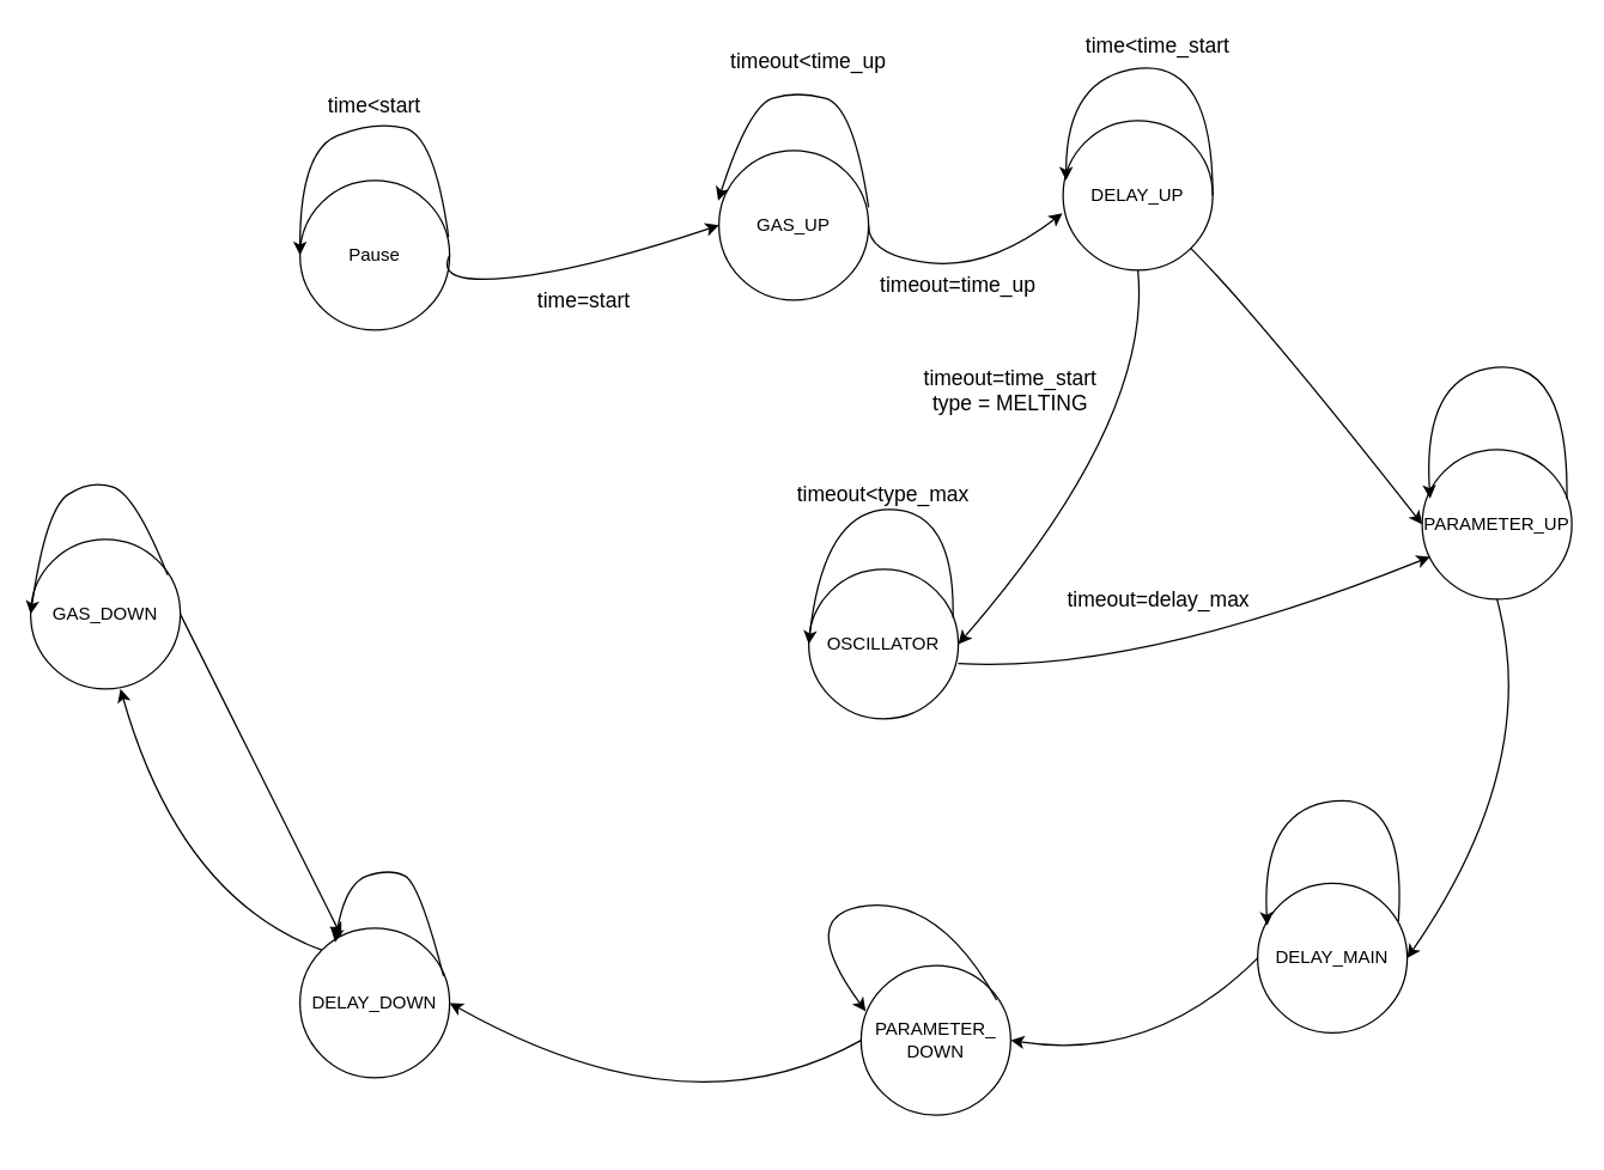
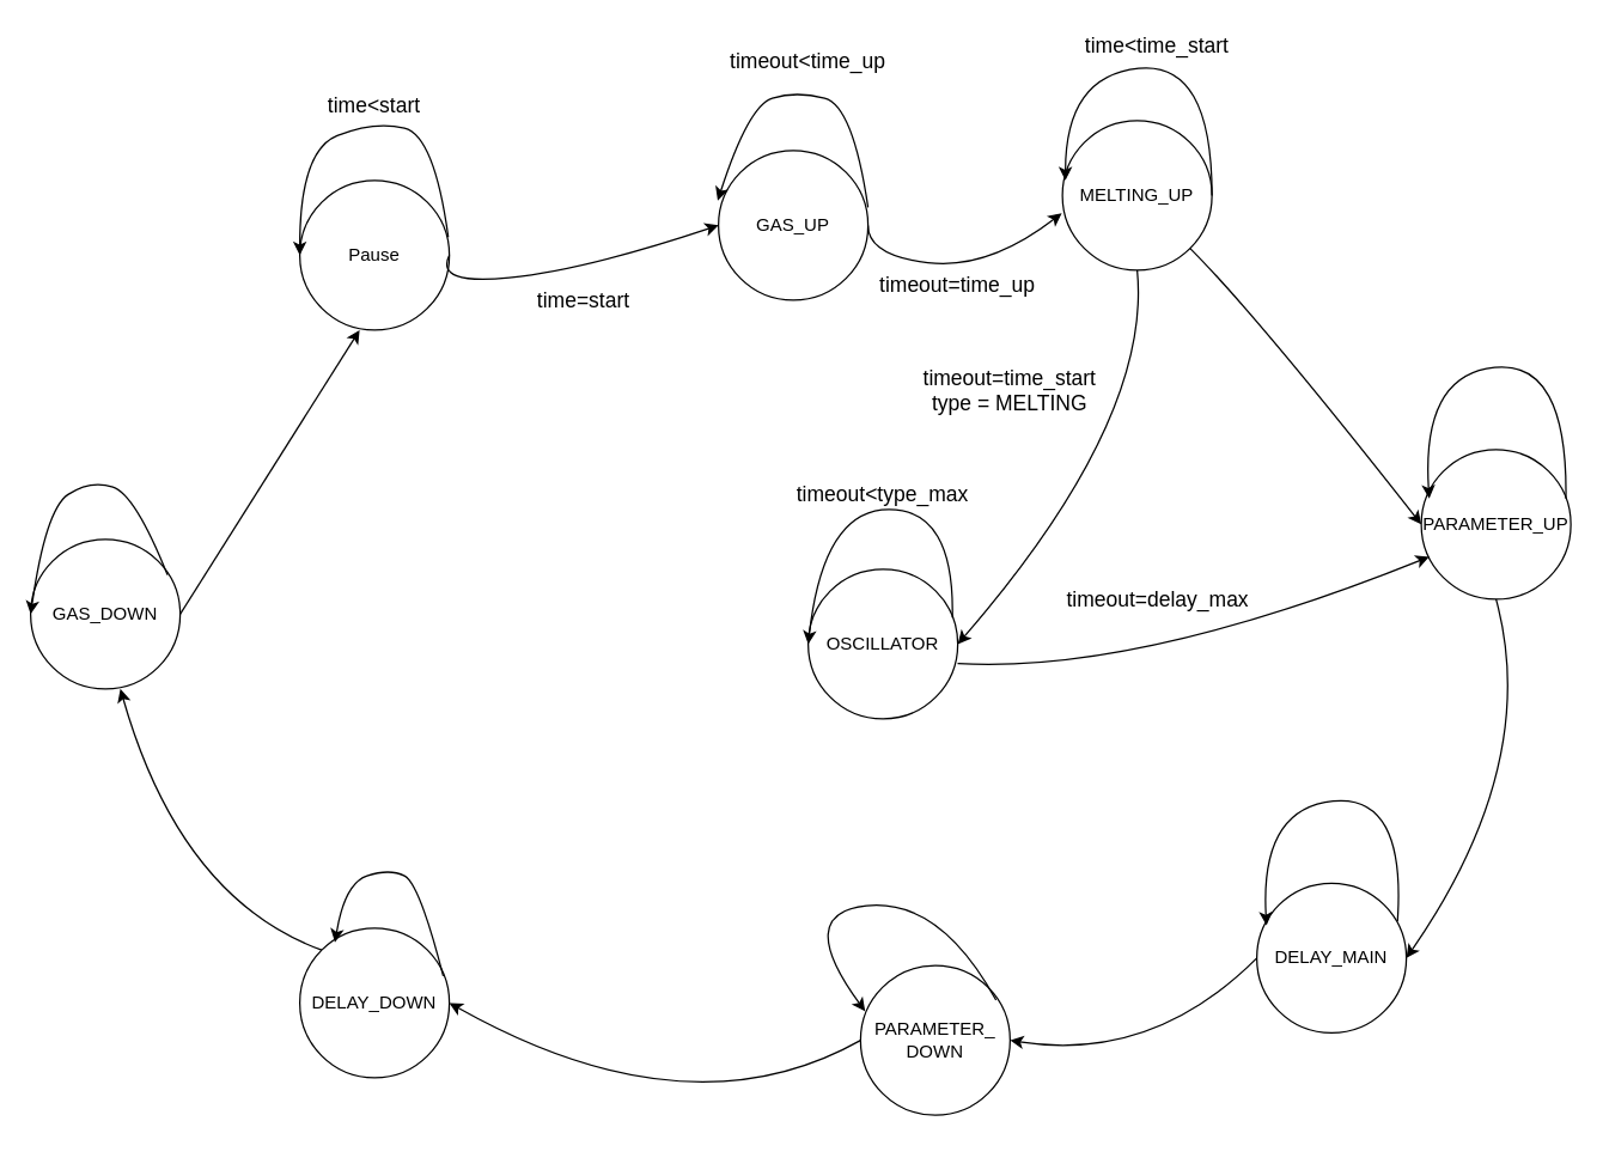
  <mxCell id="0" />
  <mxCell id="1" parent="0" />
  <mxCell id="2" value="Pause" style="ellipse;whiteSpace=wrap;html=1;aspect=fixed;" vertex="1" parent="1"><mxGeometry x="200" y="120" width="100" height="100" as="geometry" /></mxCell>
  <mxCell id="3" value="GAS_UP" style="ellipse;whiteSpace=wrap;html=1;aspect=fixed;" vertex="1" parent="1"><mxGeometry x="480" y="100" width="100" height="100" as="geometry" /></mxCell>
  <mxCell id="4" value="GAS_DOWN" style="ellipse;whiteSpace=wrap;html=1;aspect=fixed;" vertex="1" parent="1"><mxGeometry x="20" y="360" width="100" height="100" as="geometry" /></mxCell>
- <mxCell id="5" value="DELAY_UP" style="ellipse;whiteSpace=wrap;html=1;aspect=fixed;" vertex="1" parent="1"><mxGeometry x="710" y="80" width="100" height="100" as="geometry" /></mxCell>
+ <mxCell id="5" value="MELTING_UP" style="ellipse;whiteSpace=wrap;html=1;aspect=fixed;" vertex="1" parent="1"><mxGeometry x="710" y="80" width="100" height="100" as="geometry" /></mxCell>
  <mxCell id="6" value="OSCILLATOR" style="ellipse;whiteSpace=wrap;html=1;aspect=fixed;" vertex="1" parent="1"><mxGeometry x="540" y="380" width="100" height="100" as="geometry" /></mxCell>
  <mxCell id="7" value="PARAMETER_UP" style="ellipse;whiteSpace=wrap;html=1;aspect=fixed;" vertex="1" parent="1"><mxGeometry x="950" y="300" width="100" height="100" as="geometry" /></mxCell>
  <mxCell id="8" value="PARAMETER_&lt;br&gt;DOWN" style="ellipse;whiteSpace=wrap;html=1;aspect=fixed;" vertex="1" parent="1"><mxGeometry x="575" y="645" width="100" height="100" as="geometry" /></mxCell>
  <mxCell id="9" value="DELAY_MAIN" style="ellipse;whiteSpace=wrap;html=1;aspect=fixed;" vertex="1" parent="1"><mxGeometry x="840" y="590" width="100" height="100" as="geometry" /></mxCell>
  <mxCell id="10" value="DELAY_DOWN" style="ellipse;whiteSpace=wrap;html=1;aspect=fixed;" vertex="1" parent="1"><mxGeometry x="200" y="620" width="100" height="100" as="geometry" /></mxCell>
  <mxCell id="11" value="" style="curved=1;endArrow=classic;html=1;entryX=0;entryY=0.5;entryDx=0;entryDy=0;exitX=1;exitY=0.5;exitDx=0;exitDy=0;" edge="1" parent="1" source="2" target="3"><mxGeometry width="50" height="50" relative="1" as="geometry"><mxPoint x="630" y="660" as="sourcePoint" /><mxPoint x="680" y="610" as="targetPoint" /><Array as="points"><mxPoint x="290" y="190" /><mxPoint x="390" y="180" /></Array></mxGeometry></mxCell>
  <mxCell id="12" value="" style="curved=1;endArrow=classic;html=1;entryX=-0.004;entryY=0.619;entryDx=0;entryDy=0;exitX=1;exitY=0.5;exitDx=0;exitDy=0;entryPerimeter=0;" edge="1" parent="1" source="3" target="5"><mxGeometry width="50" height="50" relative="1" as="geometry"><mxPoint x="250" y="170" as="sourcePoint" /><mxPoint x="460" y="160" as="targetPoint" /><Array as="points"><mxPoint x="580" y="170" /><mxPoint x="660" y="180" /></Array></mxGeometry></mxCell>
  <mxCell id="13" value="" style="curved=1;endArrow=classic;html=1;entryX=0;entryY=0.5;entryDx=0;entryDy=0;exitX=1;exitY=1;exitDx=0;exitDy=0;" edge="1" parent="1" source="5" target="7"><mxGeometry width="50" height="50" relative="1" as="geometry"><mxPoint x="560" y="160" as="sourcePoint" /><mxPoint x="719.6" y="151.9" as="targetPoint" /><Array as="points"><mxPoint x="840" y="210" /></Array></mxGeometry></mxCell>
  <mxCell id="14" value="" style="curved=1;endArrow=classic;html=1;entryX=1;entryY=0.5;entryDx=0;entryDy=0;exitX=0.5;exitY=1;exitDx=0;exitDy=0;" edge="1" parent="1" source="5" target="6"><mxGeometry width="50" height="50" relative="1" as="geometry"><mxPoint x="805.355" y="175.355" as="sourcePoint" /><mxPoint x="987" y="317.6" as="targetPoint" /><Array as="points"><mxPoint x="770" y="280" /></Array></mxGeometry></mxCell>
  <mxCell id="15" value="" style="curved=1;endArrow=classic;html=1;entryX=1;entryY=0.5;entryDx=0;entryDy=0;exitX=0.5;exitY=1;exitDx=0;exitDy=0;" edge="1" parent="1" source="7" target="9"><mxGeometry width="50" height="50" relative="1" as="geometry"><mxPoint x="805.355" y="175.355" as="sourcePoint" /><mxPoint x="987" y="317.6" as="targetPoint" /><Array as="points"><mxPoint x="1030" y="510" /></Array></mxGeometry></mxCell>
  <mxCell id="16" value="" style="curved=1;endArrow=classic;html=1;entryX=1;entryY=0.5;entryDx=0;entryDy=0;exitX=0;exitY=0.5;exitDx=0;exitDy=0;" edge="1" parent="1" source="9" target="8"><mxGeometry width="50" height="50" relative="1" as="geometry"><mxPoint x="1010" y="410" as="sourcePoint" /><mxPoint x="921.9" y="601" as="targetPoint" /><Array as="points"><mxPoint x="770" y="710" /></Array></mxGeometry></mxCell>
  <mxCell id="17" value="" style="curved=1;endArrow=classic;html=1;entryX=1;entryY=0.5;entryDx=0;entryDy=0;exitX=0;exitY=0.5;exitDx=0;exitDy=0;" edge="1" parent="1" source="8" target="10"><mxGeometry width="50" height="50" relative="1" as="geometry"><mxPoint x="530" y="690" as="sourcePoint" /><mxPoint x="320" y="760" as="targetPoint" /><Array as="points"><mxPoint x="460" y="760" /></Array></mxGeometry></mxCell>
  <mxCell id="18" value="" style="curved=1;endArrow=classic;html=1;entryX=1;entryY=0.5;entryDx=0;entryDy=0;exitX=0;exitY=0;exitDx=0;exitDy=0;" edge="1" parent="1" source="10"><mxGeometry width="50" height="50" relative="1" as="geometry"><mxPoint x="310" y="500" as="sourcePoint" /><mxPoint x="80" y="460" as="targetPoint" /><Array as="points"><mxPoint x="120" y="600" /></Array></mxGeometry></mxCell>
- <mxCell id="19" value="" style="endArrow=classic;html=1;exitX=1;exitY=0.5;exitDx=0;exitDy=0;" edge="1" parent="1" source="4" target="10"><mxGeometry width="50" height="50" relative="1" as="geometry"><mxPoint x="430" y="360" as="sourcePoint" /><mxPoint x="480" y="310" as="targetPoint" /></mxGeometry></mxCell>
+ <mxCell id="19" value="" style="endArrow=classic;html=1;exitX=1;exitY=0.5;exitDx=0;exitDy=0;entryX=0.4;entryY=1;entryDx=0;entryDy=0;entryPerimeter=0;" edge="1" parent="1" source="4" target="2"><mxGeometry width="50" height="50" relative="1" as="geometry"><mxPoint x="430" y="360" as="sourcePoint" /><mxPoint x="480" y="310" as="targetPoint" /></mxGeometry></mxCell>
  <mxCell id="20" value="" style="curved=1;endArrow=classic;html=1;entryX=0.053;entryY=0.716;entryDx=0;entryDy=0;exitX=0.999;exitY=0.63;exitDx=0;exitDy=0;entryPerimeter=0;exitPerimeter=0;" edge="1" parent="1" source="6" target="7"><mxGeometry width="50" height="50" relative="1" as="geometry"><mxPoint x="709.995" y="317.755" as="sourcePoint" /><mxPoint x="891.64" y="460" as="targetPoint" /><Array as="points"><mxPoint x="760" y="450" /></Array></mxGeometry></mxCell>
  <mxCell id="21" value="" style="curved=1;endArrow=classic;html=1;entryX=0;entryY=0.5;entryDx=0;entryDy=0;exitX=0.993;exitY=0.379;exitDx=0;exitDy=0;exitPerimeter=0;" edge="1" parent="1" source="2" target="2"><mxGeometry width="50" height="50" relative="1" as="geometry"><mxPoint x="360" y="40" as="sourcePoint" /><mxPoint x="130" y="0" as="targetPoint" /><Array as="points"><mxPoint x="290" y="90" /><mxPoint x="250" y="80" /><mxPoint x="200" y="100" /></Array></mxGeometry></mxCell>
  <mxCell id="22" value="" style="curved=1;endArrow=classic;html=1;entryX=-0.005;entryY=0.334;entryDx=0;entryDy=0;entryPerimeter=0;" edge="1" parent="1" target="3"><mxGeometry width="50" height="50" relative="1" as="geometry"><mxPoint x="580" y="138" as="sourcePoint" /><mxPoint x="482" y="150" as="targetPoint" /><Array as="points"><mxPoint x="570" y="70" /><mxPoint x="532" y="60" /><mxPoint x="500" y="70" /></Array></mxGeometry></mxCell>
  <mxCell id="23" value="" style="curved=1;endArrow=classic;html=1;entryX=0;entryY=0.5;entryDx=0;entryDy=0;exitX=1;exitY=0.5;exitDx=0;exitDy=0;" edge="1" parent="1" source="5"><mxGeometry width="50" height="50" relative="1" as="geometry"><mxPoint x="811.3" y="107.9" as="sourcePoint" /><mxPoint x="712" y="120" as="targetPoint" /><Array as="points"><mxPoint x="810" y="40" /><mxPoint x="712" y="50" /></Array></mxGeometry></mxCell>
  <mxCell id="24" value="" style="curved=1;endArrow=classic;html=1;entryX=0.053;entryY=0.327;entryDx=0;entryDy=0;exitX=0.967;exitY=0.327;exitDx=0;exitDy=0;exitPerimeter=0;entryPerimeter=0;" edge="1" parent="1" source="7" target="7"><mxGeometry width="50" height="50" relative="1" as="geometry"><mxPoint x="1048" y="330" as="sourcePoint" /><mxPoint x="950" y="320" as="targetPoint" /><Array as="points"><mxPoint x="1048" y="240" /><mxPoint x="950" y="250" /></Array></mxGeometry></mxCell>
  <mxCell id="25" value="" style="curved=1;endArrow=classic;html=1;entryX=0;entryY=0.5;entryDx=0;entryDy=0;exitX=0.964;exitY=0.324;exitDx=0;exitDy=0;exitPerimeter=0;" edge="1" parent="1" source="6" target="6"><mxGeometry width="50" height="50" relative="1" as="geometry"><mxPoint x="630" y="390" as="sourcePoint" /><mxPoint x="540" y="380" as="targetPoint" /><Array as="points"><mxPoint x="638" y="340" /><mxPoint x="550" y="340" /></Array></mxGeometry></mxCell>
  <mxCell id="26" value="" style="curved=1;endArrow=classic;html=1;entryX=0.065;entryY=0.281;entryDx=0;entryDy=0;exitX=0.941;exitY=0.253;exitDx=0;exitDy=0;exitPerimeter=0;entryPerimeter=0;" edge="1" parent="1" source="9" target="9"><mxGeometry width="50" height="50" relative="1" as="geometry"><mxPoint x="940" y="620" as="sourcePoint" /><mxPoint x="842" y="610" as="targetPoint" /><Array as="points"><mxPoint x="940" y="530" /><mxPoint x="842" y="540" /></Array></mxGeometry></mxCell>
  <mxCell id="27" value="" style="curved=1;endArrow=classic;html=1;entryX=0.031;entryY=0.306;entryDx=0;entryDy=0;exitX=0.906;exitY=0.231;exitDx=0;exitDy=0;exitPerimeter=0;entryPerimeter=0;" edge="1" parent="1" source="8" target="8"><mxGeometry width="50" height="50" relative="1" as="geometry"><mxPoint x="628" y="690" as="sourcePoint" /><mxPoint x="530" y="680" as="targetPoint" /><Array as="points"><mxPoint x="628" y="600" /><mxPoint x="530" y="610" /></Array></mxGeometry></mxCell>
  <mxCell id="28" value="" style="curved=1;endArrow=classic;html=1;entryX=0.235;entryY=0.094;entryDx=0;entryDy=0;exitX=0.959;exitY=0.32;exitDx=0;exitDy=0;exitPerimeter=0;entryPerimeter=0;" edge="1" parent="1" source="10" target="10"><mxGeometry width="50" height="50" relative="1" as="geometry"><mxPoint x="308" y="630" as="sourcePoint" /><mxPoint x="210" y="620" as="targetPoint" /><Array as="points"><mxPoint x="280" y="590" /><mxPoint x="260" y="580" /><mxPoint x="230" y="590" /></Array></mxGeometry></mxCell>
  <mxCell id="29" value="" style="curved=1;endArrow=classic;html=1;entryX=0;entryY=0.5;entryDx=0;entryDy=0;exitX=0.915;exitY=0.238;exitDx=0;exitDy=0;exitPerimeter=0;" edge="1" parent="1" source="4" target="4"><mxGeometry width="50" height="50" relative="1" as="geometry"><mxPoint x="106.4" y="372.4" as="sourcePoint" /><mxPoint x="10" y="390" as="targetPoint" /><Array as="points"><mxPoint x="90" y="330" /><mxPoint x="60" y="320" /><mxPoint x="30" y="340" /></Array></mxGeometry></mxCell>
  <mxCell id="30" value="&lt;font style=&quot;font-size: 14px&quot;&gt;time&amp;lt;start&lt;/font&gt;" style="text;html=1;strokeColor=none;fillColor=none;align=center;verticalAlign=middle;whiteSpace=wrap;rounded=0;" vertex="1" parent="1"><mxGeometry x="210" y="60" width="80" height="20" as="geometry" /></mxCell>
  <mxCell id="31" value="&lt;font style=&quot;font-size: 14px&quot;&gt;time=start&lt;/font&gt;" style="text;html=1;strokeColor=none;fillColor=none;align=center;verticalAlign=middle;whiteSpace=wrap;rounded=0;" vertex="1" parent="1"><mxGeometry x="350" y="190" width="80" height="20" as="geometry" /></mxCell>
  <mxCell id="32" value="&lt;font style=&quot;font-size: 14px&quot;&gt;timeout&amp;lt;time_up&lt;/font&gt;" style="text;html=1;strokeColor=none;fillColor=none;align=center;verticalAlign=middle;whiteSpace=wrap;rounded=0;" vertex="1" parent="1"><mxGeometry x="480" y="30" width="120" height="20" as="geometry" /></mxCell>
  <mxCell id="33" value="&lt;font style=&quot;font-size: 14px&quot;&gt;timeout=time_up&lt;/font&gt;" style="text;html=1;strokeColor=none;fillColor=none;align=center;verticalAlign=middle;whiteSpace=wrap;rounded=0;" vertex="1" parent="1"><mxGeometry x="580" y="180" width="120" height="20" as="geometry" /></mxCell>
  <mxCell id="34" value="&lt;font style=&quot;font-size: 14px&quot;&gt;time&amp;lt;time_start&lt;/font&gt;" style="text;html=1;strokeColor=none;fillColor=none;align=center;verticalAlign=middle;whiteSpace=wrap;rounded=0;" vertex="1" parent="1"><mxGeometry x="710" y="20" width="127" height="20" as="geometry" /></mxCell>
  <mxCell id="35" value="&lt;font style=&quot;font-size: 14px&quot;&gt;timeout=time_start&lt;br&gt;type = MELTING&lt;br&gt;&lt;/font&gt;" style="text;html=1;strokeColor=none;fillColor=none;align=center;verticalAlign=middle;whiteSpace=wrap;rounded=0;" vertex="1" parent="1"><mxGeometry x="610" y="230" width="130" height="60" as="geometry" /></mxCell>
  <mxCell id="36" value="&lt;font style=&quot;font-size: 14px&quot;&gt;timeout&amp;lt;type_max&lt;/font&gt;" style="text;html=1;strokeColor=none;fillColor=none;align=center;verticalAlign=middle;whiteSpace=wrap;rounded=0;" vertex="1" parent="1"><mxGeometry x="530" y="320" width="120" height="20" as="geometry" /></mxCell>
  <mxCell id="37" value="&lt;font style=&quot;font-size: 14px&quot;&gt;timeout=delay_max&lt;/font&gt;" style="text;html=1;strokeColor=none;fillColor=none;align=center;verticalAlign=middle;whiteSpace=wrap;rounded=0;" vertex="1" parent="1"><mxGeometry x="713.5" y="390" width="120" height="20" as="geometry" /></mxCell>
